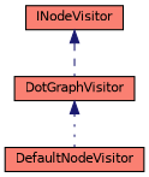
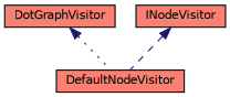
  digraph {
    node [color=black fillcolor=salmon fontname=Helvetica fontsize=10 shape=record style=filled]
    edge [color=midnightblue dir=back fontname=Helvetica fontsize=10 labelfontname=Helvetica labelfontsize=10]
    n1 [fontcolor=black height=0.2 label=DotGraphVisitor width=0.4]
    n2 [height=0.2 label=DefaultNodeVisitor width=0.4]
    n3 [height=0.2 label=INodeVisitor width=0.4]
    n1 -> n2 [style=dotted]
-   n3 -> n1 [style=dashed]
+   n3 -> n2 [style=dashed]
  }
